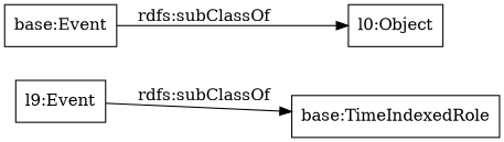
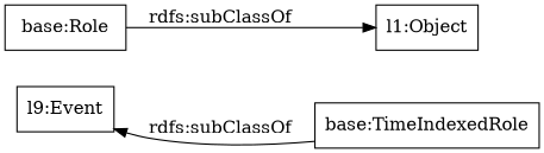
  digraph {
    rankdir=LR
    node [color=black shape=rectangle]
    n1 [label="l9:Event"]
    "base:TimeIndexedRole"
-   "base:Role" [label="base:Event"]
-   "l0:Object"
-   n1 -> "base:TimeIndexedRole" [label="rdfs:subClassOf"]
+   "base:Role"
+   "l0:Object" [label="l1:Object"]
+   "base:TimeIndexedRole" -> n1 [label="rdfs:subClassOf"]
    "base:Role" -> "l0:Object" [label="rdfs:subClassOf"]
  }
